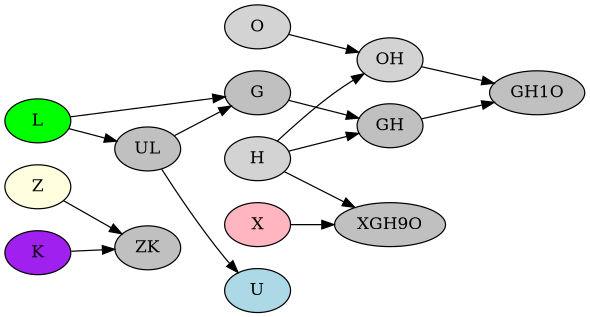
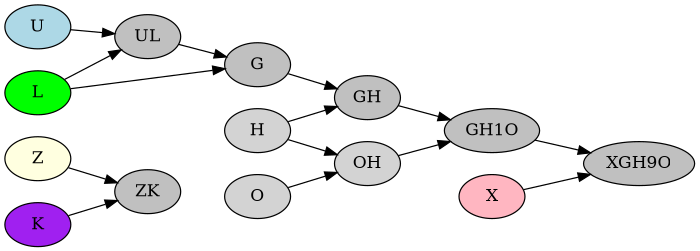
  digraph {
    rankdir=LR
    node [fillcolor=gray style=filled]
    Z [fillcolor=lightyellow]
    ZK
    L [fillcolor=green]
    UL
    G
    U [fillcolor=lightblue]
    K [fillcolor=purple]
    GH
    n9 [label=GH1O]
    n10 [label=XGH9O]
    OH [fillcolor=lightgray]
    H [fillcolor=lightgray]
    O [fillcolor=lightgray]
    X [fillcolor=lightpink]
    Z -> ZK
    L -> UL
    L -> G
    UL -> G
    G -> GH
-   UL -> U
+   U -> UL
    K -> ZK
    GH -> n9
-   H -> n10
+   n9 -> n10
    OH -> n9
    H -> GH
    H -> OH
    O -> OH
    X -> n10
  }
